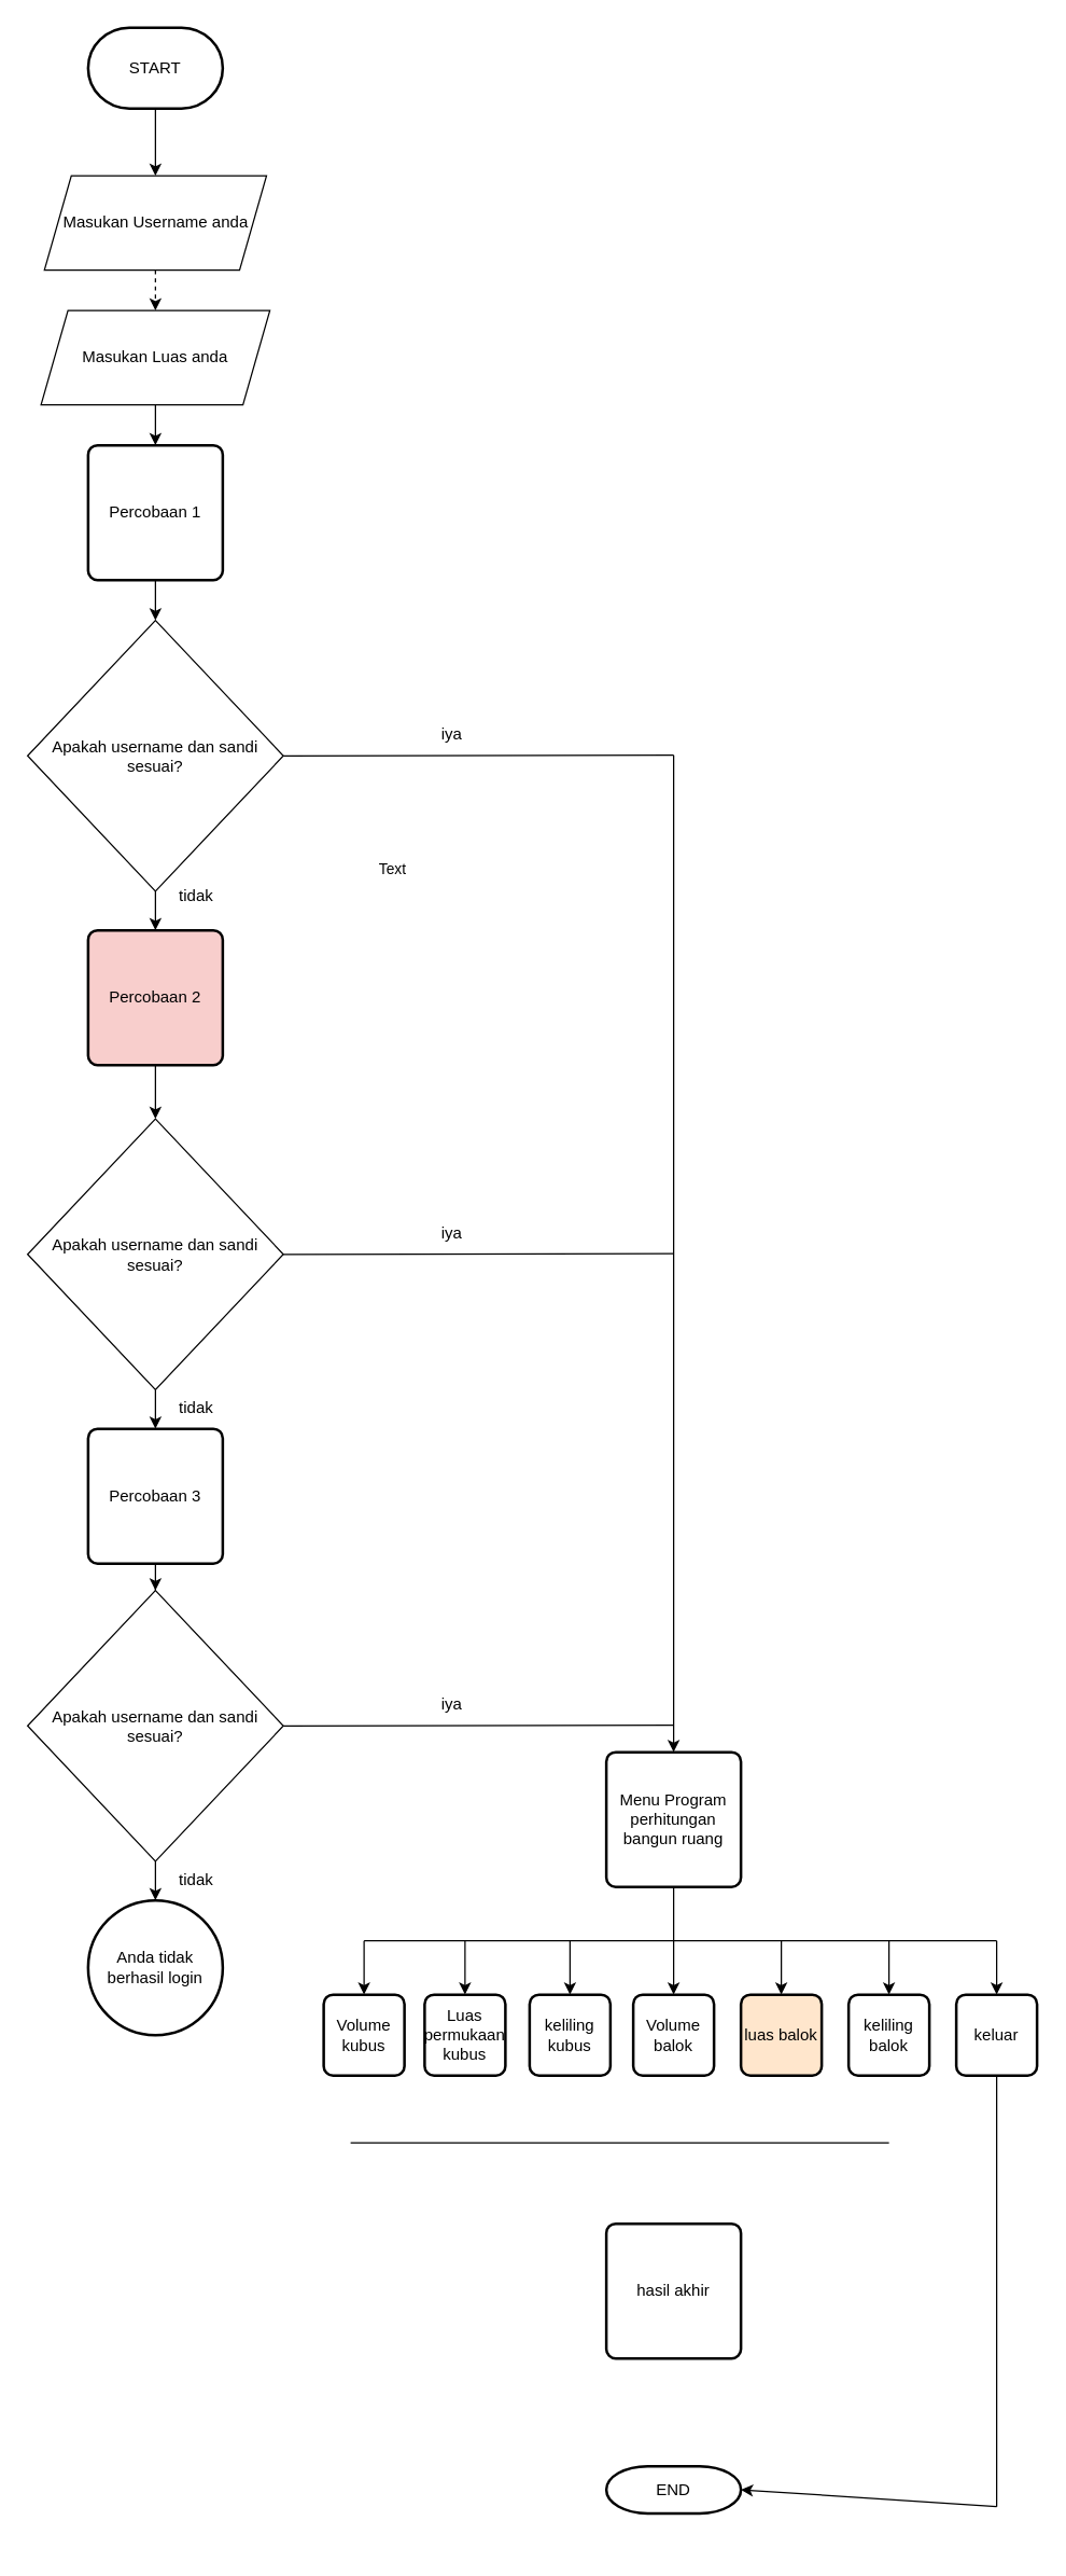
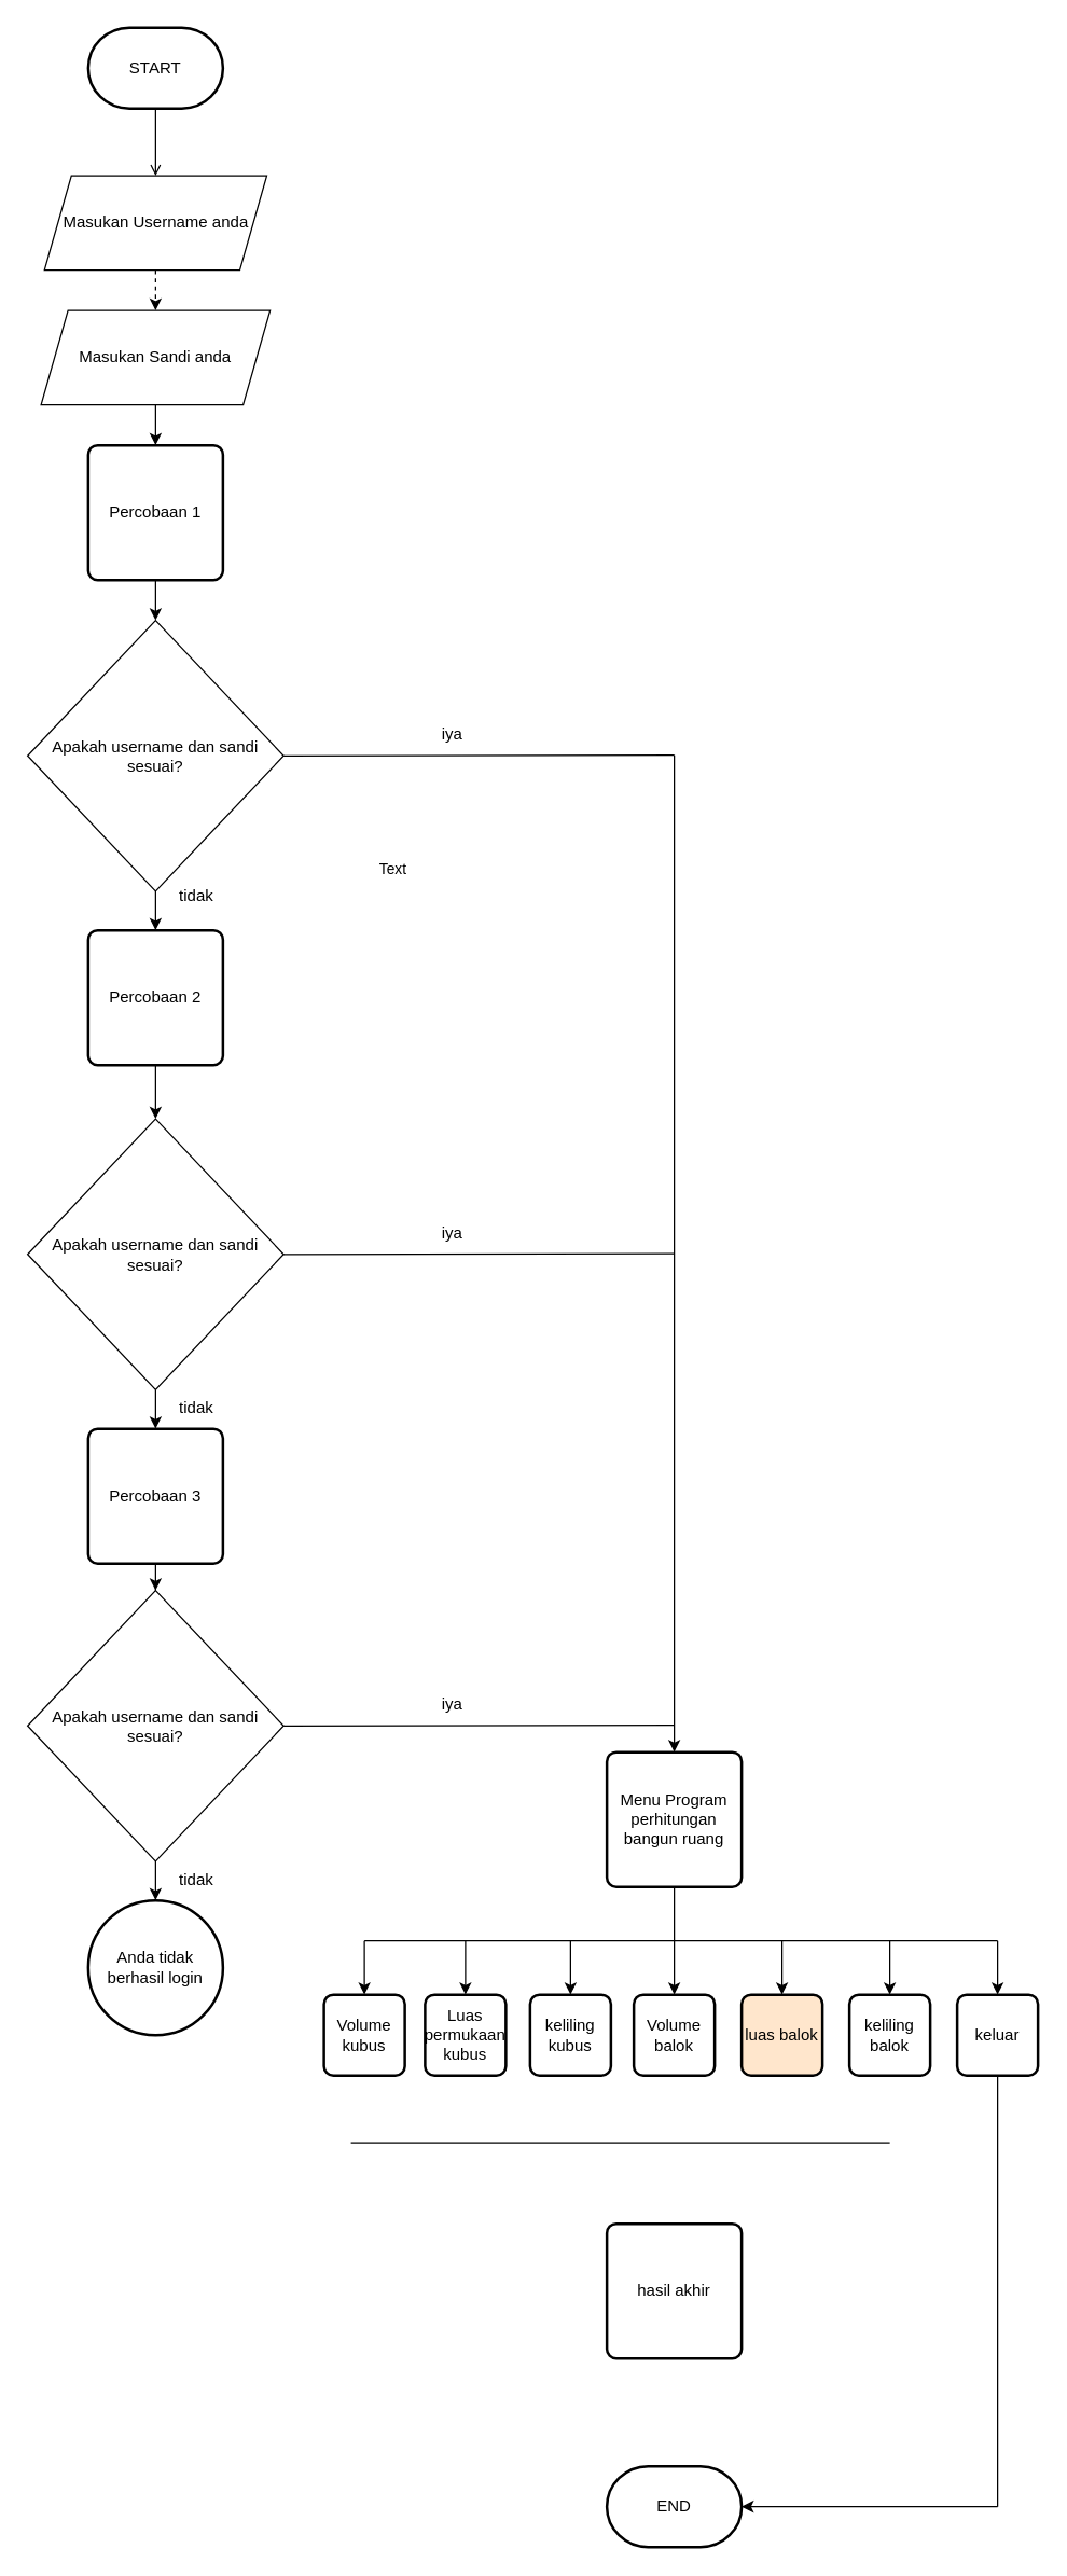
  <mxCell id="0" />
  <mxCell id="1" parent="0" />
  <mxCell id="2" value="Masukan Username anda" style="shape=parallelogram;perimeter=parallelogramPerimeter;whiteSpace=wrap;html=1;fixedSize=1;" vertex="1" parent="1"><mxGeometry x="32.5" y="130" width="165" height="70" as="geometry" /></mxCell>
  <mxCell id="3" value="" style="endArrow=classic;html=1;rounded=0;exitX=0.5;exitY=1;exitDx=0;exitDy=0;entryX=0.5;entryY=0;entryDx=0;entryDy=0;dashed=1;" edge="1" parent="1" source="2" target="4"><mxGeometry width="50" height="50" relative="1" as="geometry"><mxPoint x="95" y="370" as="sourcePoint" /><mxPoint x="145" y="310" as="targetPoint" /></mxGeometry></mxCell>
- <mxCell id="4" value="Masukan Luas anda" style="shape=parallelogram;perimeter=parallelogramPerimeter;whiteSpace=wrap;html=1;fixedSize=1;" vertex="1" parent="1"><mxGeometry x="30" y="230" width="170" height="70" as="geometry" /></mxCell>
+ <mxCell id="4" value="Masukan Sandi anda" style="shape=parallelogram;perimeter=parallelogramPerimeter;whiteSpace=wrap;html=1;fixedSize=1;" vertex="1" parent="1"><mxGeometry x="30" y="230" width="170" height="70" as="geometry" /></mxCell>
  <mxCell id="5" value="" style="endArrow=classic;html=1;rounded=0;exitX=0.5;exitY=1;exitDx=0;exitDy=0;entryX=0.5;entryY=0;entryDx=0;entryDy=0;" edge="1" parent="1" source="4" target="10"><mxGeometry width="50" height="50" relative="1" as="geometry"><mxPoint x="95" y="300" as="sourcePoint" /><mxPoint x="260" y="190" as="targetPoint" /></mxGeometry></mxCell>
  <mxCell id="6" value="Apakah username dan sandi sesuai?" style="rhombus;whiteSpace=wrap;html=1;" vertex="1" parent="1"><mxGeometry x="20" y="460" width="190" height="201" as="geometry" /></mxCell>
  <mxCell id="7" value="" style="endArrow=classic;html=1;rounded=0;exitX=0.5;exitY=1;exitDx=0;exitDy=0;entryX=0.5;entryY=0;entryDx=0;entryDy=0;" edge="1" parent="1" source="10" target="6"><mxGeometry width="50" height="50" relative="1" as="geometry"><mxPoint x="115" y="400" as="sourcePoint" /><mxPoint x="370" y="390" as="targetPoint" /></mxGeometry></mxCell>
- <mxCell id="8" value="" style="edgeStyle=orthogonalEdgeStyle;rounded=0;orthogonalLoop=1;jettySize=auto;html=1;" edge="1" parent="1" source="9" target="2"><mxGeometry relative="1" as="geometry" /></mxCell>
+ <mxCell id="8" value="" style="edgeStyle=orthogonalEdgeStyle;rounded=0;orthogonalLoop=1;jettySize=auto;html=1;endArrow=open;" edge="1" parent="1" source="9" target="2"><mxGeometry relative="1" as="geometry" /></mxCell>
  <mxCell id="9" value="START" style="strokeWidth=2;html=1;shape=mxgraph.flowchart.terminator;whiteSpace=wrap;" vertex="1" parent="1"><mxGeometry x="65" y="20" width="100" height="60" as="geometry" /></mxCell>
  <mxCell id="10" value="Percobaan 1" style="rounded=1;whiteSpace=wrap;html=1;absoluteArcSize=1;arcSize=14;strokeWidth=2;" vertex="1" parent="1"><mxGeometry x="65" y="330" width="100" height="100" as="geometry" /></mxCell>
  <mxCell id="11" value="" style="edgeStyle=orthogonalEdgeStyle;rounded=0;orthogonalLoop=1;jettySize=auto;html=1;" edge="1" parent="1" source="12" target="18"><mxGeometry relative="1" as="geometry" /></mxCell>
- <mxCell id="12" value="Percobaan 2" style="rounded=1;whiteSpace=wrap;html=1;absoluteArcSize=1;arcSize=14;strokeWidth=2;fillColor=#f8cecc;" vertex="1" parent="1"><mxGeometry x="65" y="690" width="100" height="100" as="geometry" /></mxCell>
+ <mxCell id="12" value="Percobaan 2" style="rounded=1;whiteSpace=wrap;html=1;absoluteArcSize=1;arcSize=14;strokeWidth=2;" vertex="1" parent="1"><mxGeometry x="65" y="690" width="100" height="100" as="geometry" /></mxCell>
  <mxCell id="13" value="" style="edgeStyle=orthogonalEdgeStyle;rounded=0;orthogonalLoop=1;jettySize=auto;html=1;" edge="1" parent="1" source="14" target="16"><mxGeometry relative="1" as="geometry" /></mxCell>
  <mxCell id="14" value="Percobaan 3" style="rounded=1;whiteSpace=wrap;html=1;absoluteArcSize=1;arcSize=14;strokeWidth=2;" vertex="1" parent="1"><mxGeometry x="65" y="1060" width="100" height="100" as="geometry" /></mxCell>
  <mxCell id="15" value="" style="edgeStyle=orthogonalEdgeStyle;rounded=0;orthogonalLoop=1;jettySize=auto;html=1;" edge="1" parent="1" source="16" target="30"><mxGeometry relative="1" as="geometry" /></mxCell>
  <mxCell id="16" value="Apakah username dan sandi sesuai?" style="rhombus;whiteSpace=wrap;html=1;" vertex="1" parent="1"><mxGeometry x="20" y="1180" width="190" height="201" as="geometry" /></mxCell>
  <mxCell id="17" value="" style="edgeStyle=orthogonalEdgeStyle;rounded=0;orthogonalLoop=1;jettySize=auto;html=1;" edge="1" parent="1" source="18" target="14"><mxGeometry relative="1" as="geometry" /></mxCell>
  <mxCell id="18" value="Apakah username dan sandi sesuai?" style="rhombus;whiteSpace=wrap;html=1;" vertex="1" parent="1"><mxGeometry x="20" y="830" width="190" height="201" as="geometry" /></mxCell>
  <mxCell id="19" value="" style="endArrow=none;html=1;rounded=0;exitX=1;exitY=0.5;exitDx=0;exitDy=0;" edge="1" parent="1" source="6"><mxGeometry width="50" height="50" relative="1" as="geometry"><mxPoint x="360" y="750" as="sourcePoint" /><mxPoint x="500" y="560" as="targetPoint" /></mxGeometry></mxCell>
  <mxCell id="20" value="" style="endArrow=none;html=1;rounded=0;exitX=1;exitY=0.5;exitDx=0;exitDy=0;" edge="1" parent="1" source="18"><mxGeometry width="50" height="50" relative="1" as="geometry"><mxPoint x="210" y="921" as="sourcePoint" /><mxPoint x="500" y="930" as="targetPoint" /></mxGeometry></mxCell>
  <mxCell id="21" value="" style="endArrow=none;html=1;rounded=0;exitX=1;exitY=0.5;exitDx=0;exitDy=0;" edge="1" parent="1" source="16"><mxGeometry width="50" height="50" relative="1" as="geometry"><mxPoint x="270" y="1340" as="sourcePoint" /><mxPoint x="500" y="1280" as="targetPoint" /></mxGeometry></mxCell>
  <mxCell id="22" value="" style="endArrow=classic;html=1;rounded=0;entryX=0.5;entryY=0;entryDx=0;entryDy=0;" edge="1" parent="1" target="32"><mxGeometry width="50" height="50" relative="1" as="geometry"><mxPoint x="500" y="560" as="sourcePoint" /><mxPoint x="500" y="1340" as="targetPoint" /></mxGeometry></mxCell>
  <mxCell id="23" value="iya" style="text;html=1;align=center;verticalAlign=middle;resizable=0;points=[];autosize=1;strokeColor=none;fillColor=none;" vertex="1" parent="1"><mxGeometry x="315" y="530" width="40" height="30" as="geometry" /></mxCell>
  <mxCell id="24" value="iya" style="text;html=1;align=center;verticalAlign=middle;resizable=0;points=[];autosize=1;strokeColor=none;fillColor=none;" vertex="1" parent="1"><mxGeometry x="315" y="900" width="40" height="30" as="geometry" /></mxCell>
  <mxCell id="25" value="iya" style="text;html=1;align=center;verticalAlign=middle;resizable=0;points=[];autosize=1;strokeColor=none;fillColor=none;" vertex="1" parent="1"><mxGeometry x="315" y="1250" width="40" height="30" as="geometry" /></mxCell>
  <mxCell id="26" value="" style="endArrow=classic;html=1;rounded=0;exitX=0.5;exitY=1;exitDx=0;exitDy=0;entryX=0.5;entryY=0;entryDx=0;entryDy=0;" edge="1" parent="1" source="6" target="12"><mxGeometry width="50" height="50" relative="1" as="geometry"><mxPoint x="115" y="661" as="sourcePoint" /><mxPoint x="115" y="690" as="targetPoint" /><Array as="points" /></mxGeometry></mxCell>
  <mxCell id="27" value="Text" style="edgeLabel;html=1;align=center;verticalAlign=middle;resizable=0;points=[];" vertex="1" connectable="0" parent="26"><mxGeometry x="-0.053" y="1" relative="1" as="geometry"><mxPoint x="174" y="-31" as="offset" /></mxGeometry></mxCell>
  <mxCell id="28" value="tidak" style="text;html=1;align=center;verticalAlign=middle;resizable=0;points=[];autosize=1;strokeColor=none;fillColor=none;" vertex="1" parent="1"><mxGeometry x="120" y="650" width="50" height="30" as="geometry" /></mxCell>
  <mxCell id="29" value="tidak" style="text;html=1;align=center;verticalAlign=middle;resizable=0;points=[];autosize=1;strokeColor=none;fillColor=none;" vertex="1" parent="1"><mxGeometry x="120" y="1030" width="50" height="30" as="geometry" /></mxCell>
  <mxCell id="30" value="Anda tidak berhasil login" style="ellipse;whiteSpace=wrap;html=1;absoluteArcSize=1;arcSize=14;strokeWidth=2;" vertex="1" parent="1"><mxGeometry x="65" y="1410" width="100" height="100" as="geometry" /></mxCell>
  <mxCell id="31" value="tidak" style="text;html=1;align=center;verticalAlign=middle;resizable=0;points=[];autosize=1;strokeColor=none;fillColor=none;" vertex="1" parent="1"><mxGeometry x="120" y="1380" width="50" height="30" as="geometry" /></mxCell>
  <mxCell id="32" value="Menu Program perhitungan bangun ruang" style="rounded=1;whiteSpace=wrap;html=1;absoluteArcSize=1;arcSize=14;strokeWidth=2;" vertex="1" parent="1"><mxGeometry x="450" y="1300" width="100" height="100" as="geometry" /></mxCell>
  <mxCell id="33" value="" style="endArrow=none;html=1;rounded=0;entryX=0.5;entryY=1;entryDx=0;entryDy=0;" edge="1" parent="1" target="32"><mxGeometry width="50" height="50" relative="1" as="geometry"><mxPoint x="500" y="1440" as="sourcePoint" /><mxPoint x="400" y="1430" as="targetPoint" /></mxGeometry></mxCell>
  <mxCell id="34" value="" style="endArrow=none;html=1;rounded=0;" edge="1" parent="1"><mxGeometry width="50" height="50" relative="1" as="geometry"><mxPoint x="270" y="1440" as="sourcePoint" /><mxPoint x="740" y="1440" as="targetPoint" /></mxGeometry></mxCell>
  <mxCell id="35" value="Luas permukaan kubus" style="rounded=1;whiteSpace=wrap;html=1;absoluteArcSize=1;arcSize=14;strokeWidth=2;" vertex="1" parent="1"><mxGeometry x="315" y="1480" width="60" height="60" as="geometry" /></mxCell>
  <mxCell id="36" value="keliling kubus" style="rounded=1;whiteSpace=wrap;html=1;absoluteArcSize=1;arcSize=14;strokeWidth=2;" vertex="1" parent="1"><mxGeometry x="393" y="1480" width="60" height="60" as="geometry" /></mxCell>
  <mxCell id="37" value="Volume kubus" style="rounded=1;whiteSpace=wrap;html=1;absoluteArcSize=1;arcSize=14;strokeWidth=2;" vertex="1" parent="1"><mxGeometry x="240" y="1480" width="60" height="60" as="geometry" /></mxCell>
  <mxCell id="38" value="Volume balok" style="rounded=1;whiteSpace=wrap;html=1;absoluteArcSize=1;arcSize=14;strokeWidth=2;" vertex="1" parent="1"><mxGeometry x="470" y="1480" width="60" height="60" as="geometry" /></mxCell>
  <mxCell id="39" value="keliling balok" style="rounded=1;whiteSpace=wrap;html=1;absoluteArcSize=1;arcSize=14;strokeWidth=2;" vertex="1" parent="1"><mxGeometry x="630" y="1480" width="60" height="60" as="geometry" /></mxCell>
  <mxCell id="40" value="luas balok" style="rounded=1;whiteSpace=wrap;html=1;absoluteArcSize=1;arcSize=14;strokeWidth=2;fillColor=#ffe6cc;" vertex="1" parent="1"><mxGeometry x="550" y="1480" width="60" height="60" as="geometry" /></mxCell>
  <mxCell id="41" value="keluar" style="rounded=1;whiteSpace=wrap;html=1;absoluteArcSize=1;arcSize=14;strokeWidth=2;" vertex="1" parent="1"><mxGeometry x="710" y="1480" width="60" height="60" as="geometry" /></mxCell>
  <mxCell id="42" value="" style="endArrow=classic;html=1;rounded=0;entryX=0.5;entryY=0;entryDx=0;entryDy=0;" edge="1" parent="1" target="37"><mxGeometry width="50" height="50" relative="1" as="geometry"><mxPoint x="270" y="1440" as="sourcePoint" /><mxPoint x="390" y="1580" as="targetPoint" /></mxGeometry></mxCell>
  <mxCell id="43" value="" style="endArrow=classic;html=1;rounded=0;entryX=0.5;entryY=0;entryDx=0;entryDy=0;" edge="1" parent="1" target="35"><mxGeometry width="50" height="50" relative="1" as="geometry"><mxPoint x="345" y="1440" as="sourcePoint" /><mxPoint x="350" y="1500" as="targetPoint" /></mxGeometry></mxCell>
  <mxCell id="44" value="" style="endArrow=classic;html=1;rounded=0;entryX=0.5;entryY=0;entryDx=0;entryDy=0;" edge="1" parent="1"><mxGeometry width="50" height="50" relative="1" as="geometry"><mxPoint x="500" y="1440" as="sourcePoint" /><mxPoint x="500" y="1480" as="targetPoint" /></mxGeometry></mxCell>
  <mxCell id="45" value="" style="endArrow=classic;html=1;rounded=0;entryX=0.5;entryY=0;entryDx=0;entryDy=0;" edge="1" parent="1" target="36"><mxGeometry width="50" height="50" relative="1" as="geometry"><mxPoint x="423" y="1440" as="sourcePoint" /><mxPoint x="380" y="1720" as="targetPoint" /><Array as="points" /></mxGeometry></mxCell>
  <mxCell id="46" value="" style="endArrow=classic;html=1;rounded=0;entryX=0.5;entryY=0;entryDx=0;entryDy=0;" edge="1" parent="1" target="40"><mxGeometry width="50" height="50" relative="1" as="geometry"><mxPoint x="580" y="1440" as="sourcePoint" /><mxPoint x="630" y="1580" as="targetPoint" /></mxGeometry></mxCell>
  <mxCell id="47" value="" style="endArrow=classic;html=1;rounded=0;entryX=0.5;entryY=0;entryDx=0;entryDy=0;" edge="1" parent="1" target="39"><mxGeometry width="50" height="50" relative="1" as="geometry"><mxPoint x="660" y="1440" as="sourcePoint" /><mxPoint x="620" y="1490" as="targetPoint" /></mxGeometry></mxCell>
  <mxCell id="48" value="" style="endArrow=classic;html=1;rounded=0;entryX=0.5;entryY=0;entryDx=0;entryDy=0;" edge="1" parent="1" target="41"><mxGeometry width="50" height="50" relative="1" as="geometry"><mxPoint x="740" y="1440" as="sourcePoint" /><mxPoint x="730" y="1490" as="targetPoint" /></mxGeometry></mxCell>
  <mxCell id="49" value="" style="endArrow=none;html=1;rounded=0;" edge="1" parent="1"><mxGeometry width="50" height="50" relative="1" as="geometry"><mxPoint x="260" y="1590" as="sourcePoint" /><mxPoint x="660" y="1590" as="targetPoint" /></mxGeometry></mxCell>
  <mxCell id="50" value="" style="endArrow=none;html=1;rounded=0;entryX=0.5;entryY=1;entryDx=0;entryDy=0;" edge="1" parent="1" target="41"><mxGeometry width="50" height="50" relative="1" as="geometry"><mxPoint x="740" y="1860" as="sourcePoint" /><mxPoint x="820" y="1570" as="targetPoint" /></mxGeometry></mxCell>
  <mxCell id="51" value="hasil akhir" style="rounded=1;whiteSpace=wrap;html=1;absoluteArcSize=1;arcSize=14;strokeWidth=2;" vertex="1" parent="1"><mxGeometry x="450" y="1650" width="100" height="100" as="geometry" /></mxCell>
- <mxCell id="52" value="END" style="strokeWidth=2;html=1;shape=mxgraph.flowchart.terminator;whiteSpace=wrap;" vertex="1" parent="1"><mxGeometry x="450" y="1830" width="100" height="35" as="geometry" /></mxCell>
+ <mxCell id="52" value="END" style="strokeWidth=2;html=1;shape=mxgraph.flowchart.terminator;whiteSpace=wrap;" vertex="1" parent="1"><mxGeometry x="450" y="1830" width="100" height="60" as="geometry" /></mxCell>
  <mxCell id="53" value="" style="endArrow=classic;html=1;rounded=0;entryX=1;entryY=0.5;entryDx=0;entryDy=0;entryPerimeter=0;" edge="1" parent="1" target="52"><mxGeometry width="50" height="50" relative="1" as="geometry"><mxPoint x="740" y="1860" as="sourcePoint" /><mxPoint x="560" y="1730" as="targetPoint" /></mxGeometry></mxCell>
